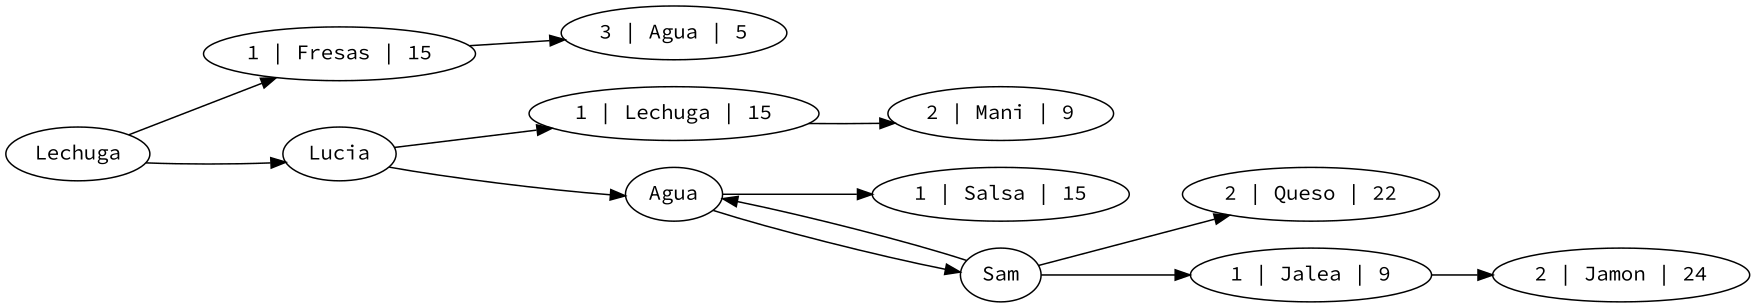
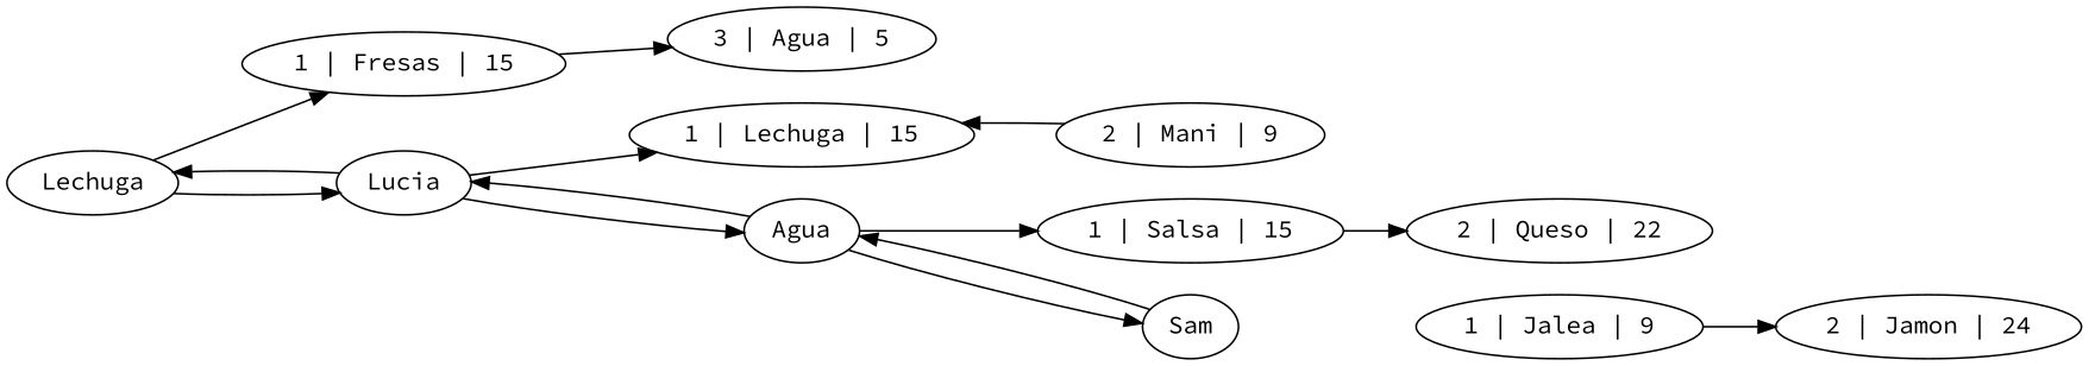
  digraph {
    fontname="Source Code Pro"
    rank=same
    rankdir=LR
    node [fontname="Source Code Pro"]
    edge [fontname="Source Code Pro"]
    n1 [label=Lechuga]
    n2 [label="1 | Fresas | 15"]
    n3 [label=Lucia]
    n4 [label="3 | Agua | 5"]
    n5 [label="1 | Lechuga | 15"]
    n6 [label=Agua]
    n7 [label="2 | Mani | 9"]
    n8 [label="1 | Salsa | 15"]
    n9 [label=Sam]
    n10 [label="2 | Queso | 22"]
    n11 [label="1 | Jalea | 9"]
    n12 [label="2 | Jamon | 24"]
    n1 -> n2
    n1 -> n3
    n2 -> n4
+   n3 -> n1
    n3 -> n5
    n3 -> n6
-   n5 -> n7
+   n7 -> n5
+   n6 -> n3
    n6 -> n8
    n6 -> n9
-   n9 -> n10
+   n8 -> n10
    n9 -> n6
-   n9 -> n11
    n11 -> n12
  }
